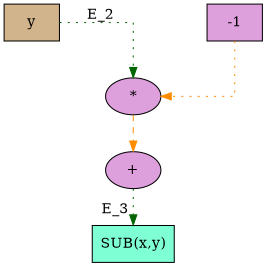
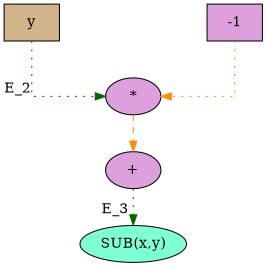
  digraph {
    forcelabels=true
    nodesep=2.0
    splines=ortho
    node [fillcolor=plum style=filled shape=box]
    edge [color=darkgreen style=dotted]
    n1 [label="+" shape=""]
-   n2 [fillcolor=aquamarine label="SUB(x,y)"]
+   n2 [fillcolor=aquamarine label="SUB(x,y)" shape=ellipse]
    n3 [fillcolor=tan label=y]
    n4 [label="*" shape=""]
    n5 [label=-1]
    n1 -> n2 [xlabel="E_3 "]
    n3 -> n4 [xlabel="E_2 "]
    n4 -> n1 [color=darkorange style=dashed]
    n5 -> n4 [color=darkorange]
  }
